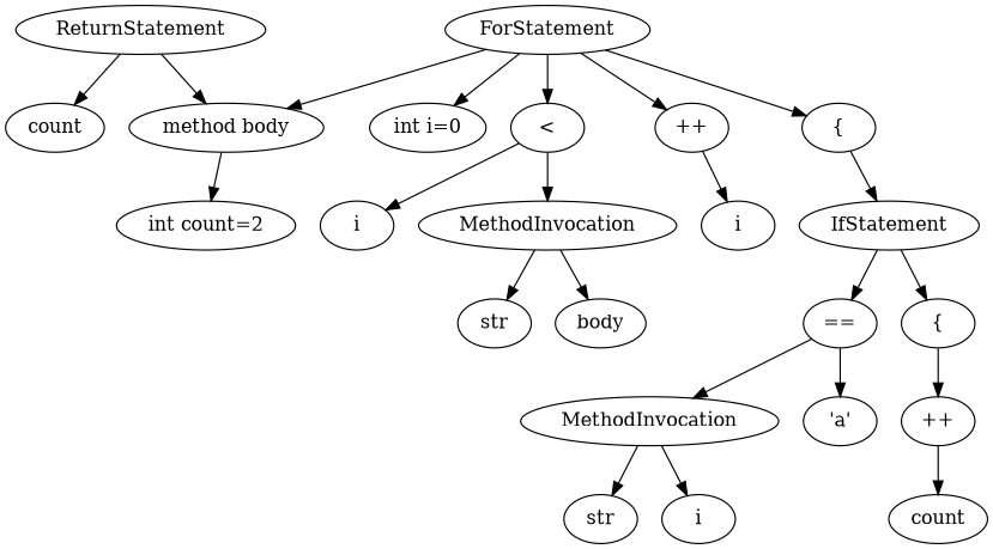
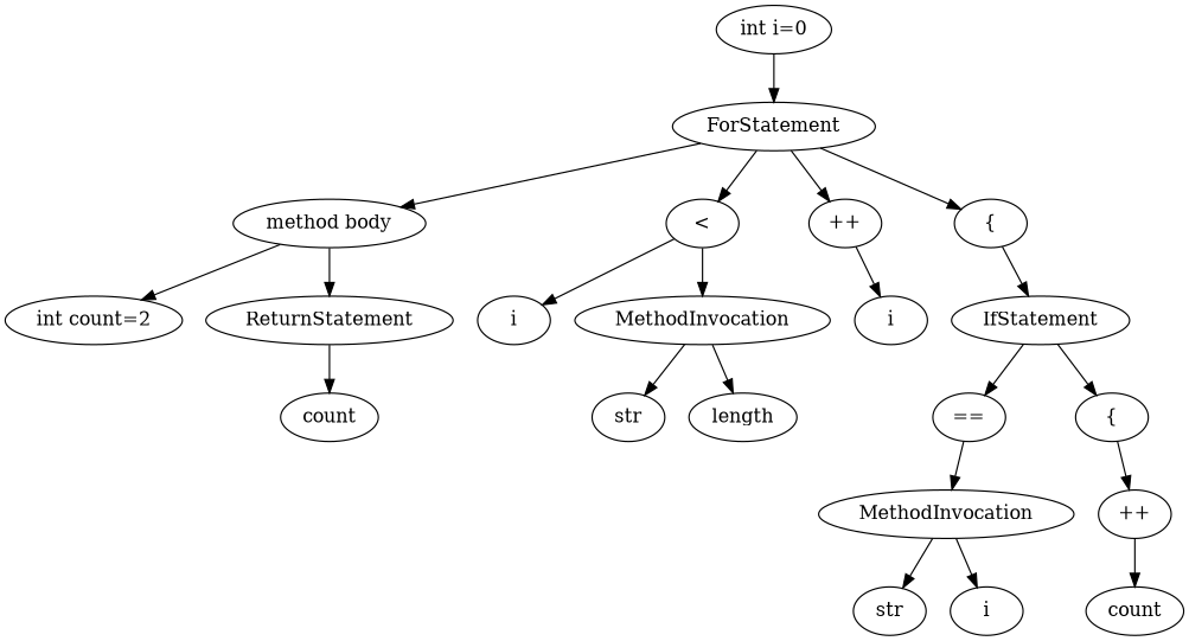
  digraph {
    n1 [label="method body"]
    n2 [label="int count=2"]
    n3 [label=ReturnStatement]
    n4 [label=ForStatement]
    n5 [label="int i=0"]
    n6 [label="<"]
    n7 [label="++"]
    n8 [label="{"]
    n9 [label=count]
    n10 [label=i]
    n11 [label=MethodInvocation]
    n12 [label=i]
    n13 [label=IfStatement]
    n14 [label=str]
-   n15 [label=body]
+   n15 [label=length]
    n16 [label="=="]
    n17 [label="{"]
    n18 [label=MethodInvocation]
-   n19 [label="'a'"]
    n20 [label="++"]
    n21 [label=str]
    n22 [label=i]
    n23 [label=count]
    n1 -> n2
-   n3 -> n1
+   n1 -> n3
    n3 -> n9
    n4 -> n1
-   n4 -> n5
+   n5 -> n4
    n4 -> n6
    n4 -> n7
    n4 -> n8
    n6 -> n10
    n6 -> n11
    n7 -> n12
    n8 -> n13
    n11 -> n14
    n11 -> n15
    n13 -> n16
    n13 -> n17
    n16 -> n18
-   n16 -> n19
    n17 -> n20
    n18 -> n21
    n18 -> n22
    n20 -> n23
  }
